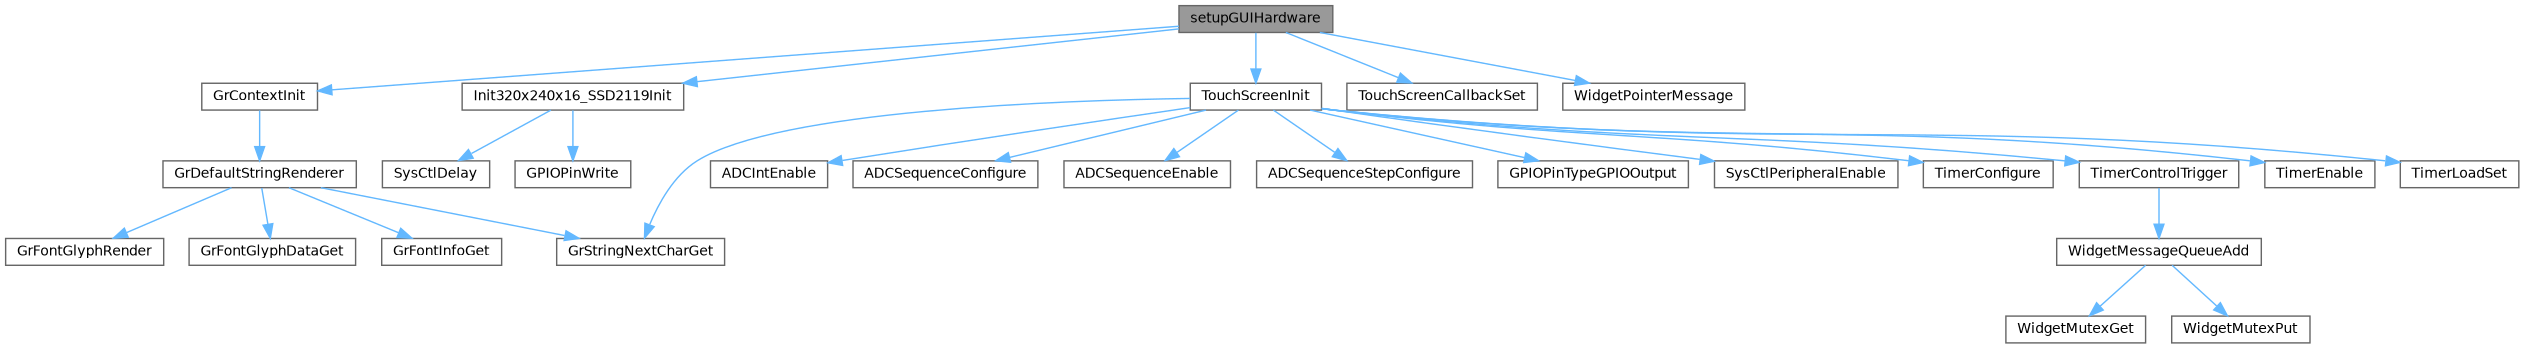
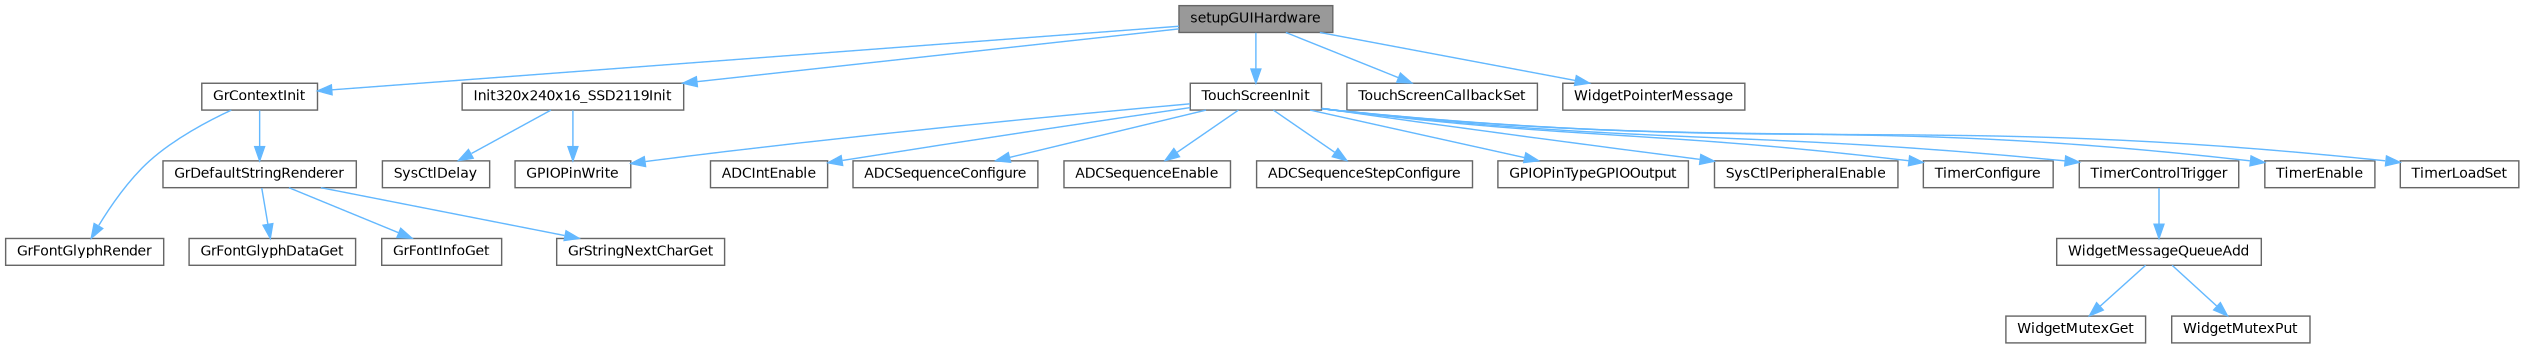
  digraph {
    rankdir=TB
    node [color=grey40 fillcolor=white fontname=Helvetica fontsize=10 shape=box style=filled]
    edge [color=steelblue1 fontname=Helvetica fontsize=10 labelfontname=Helvetica labelfontsize=10 style=solid]
    n1 [color=gray40 fillcolor=grey60 fontcolor=black height=0.2 label=setupGUIHardware width=0.4]
    n2 [height=0.2 label=GrContextInit width=0.4]
    n3 [height=0.2 label=Init320x240x16_SSD2119Init width=0.4]
    n4 [height=0.2 label=TouchScreenCallbackSet width=0.4]
    n5 [height=0.2 label=TouchScreenInit width=0.4]
    n6 [height=0.2 label=WidgetPointerMessage width=0.4]
    n7 [height=0.2 label=GrDefaultStringRenderer width=0.4]
    n8 [height=0.2 label=GPIOPinWrite width=0.4]
    n9 [height=0.2 label=SysCtlDelay width=0.4]
    n10 [height=0.2 label=ADCIntEnable width=0.4]
    n11 [height=0.2 label=ADCSequenceConfigure width=0.4]
    n12 [height=0.2 label=ADCSequenceEnable width=0.4]
    n13 [height=0.2 label=ADCSequenceStepConfigure width=0.4]
    n14 [height=0.2 label=GPIOPinTypeGPIOOutput width=0.4]
    n15 [height=0.2 label=SysCtlPeripheralEnable width=0.4]
    n16 [height=0.2 label=TimerConfigure width=0.4]
    n17 [height=0.2 label=TimerControlTrigger width=0.4]
    n18 [height=0.2 label=TimerEnable width=0.4]
    n19 [height=0.2 label=TimerLoadSet width=0.4]
    n20 [height=0.2 label=GrFontGlyphDataGet width=0.4]
    n21 [height=0.2 label=GrFontGlyphRender width=0.4]
    n22 [height=0.2 label=GrFontInfoGet width=0.4]
    n23 [height=0.2 label=GrStringNextCharGet width=0.4]
    n24 [height=0.2 label=WidgetMessageQueueAdd width=0.4]
    n25 [height=0.2 label=WidgetMutexGet width=0.4]
    n26 [height=0.2 label=WidgetMutexPut width=0.4]
    n1 -> n2
    n1 -> n3
    n1 -> n4
    n1 -> n5
    n1 -> n6
    n2 -> n7
    n3 -> n8
    n3 -> n9
-   n5 -> n23
+   n5 -> n8
    n5 -> n10
    n5 -> n11
    n5 -> n12
    n5 -> n13
    n5 -> n14
    n5 -> n15
    n5 -> n16
    n5 -> n17
    n5 -> n18
    n5 -> n19
    n7 -> n20
-   n7 -> n21
+   n2 -> n21
    n7 -> n22
    n7 -> n23
    n17 -> n24
    n24 -> n25
    n24 -> n26
  }
